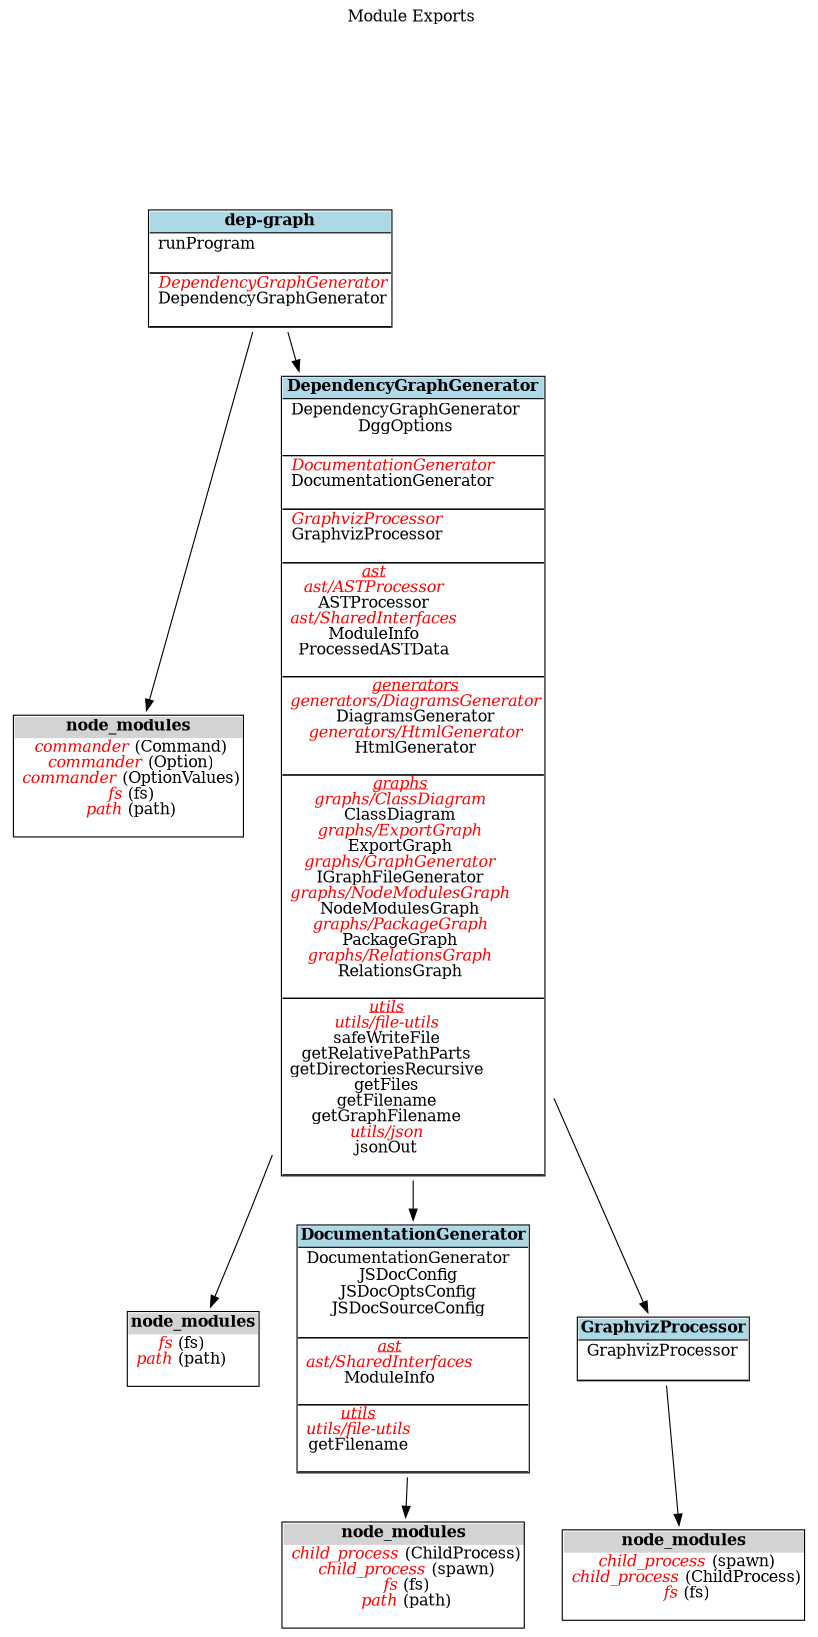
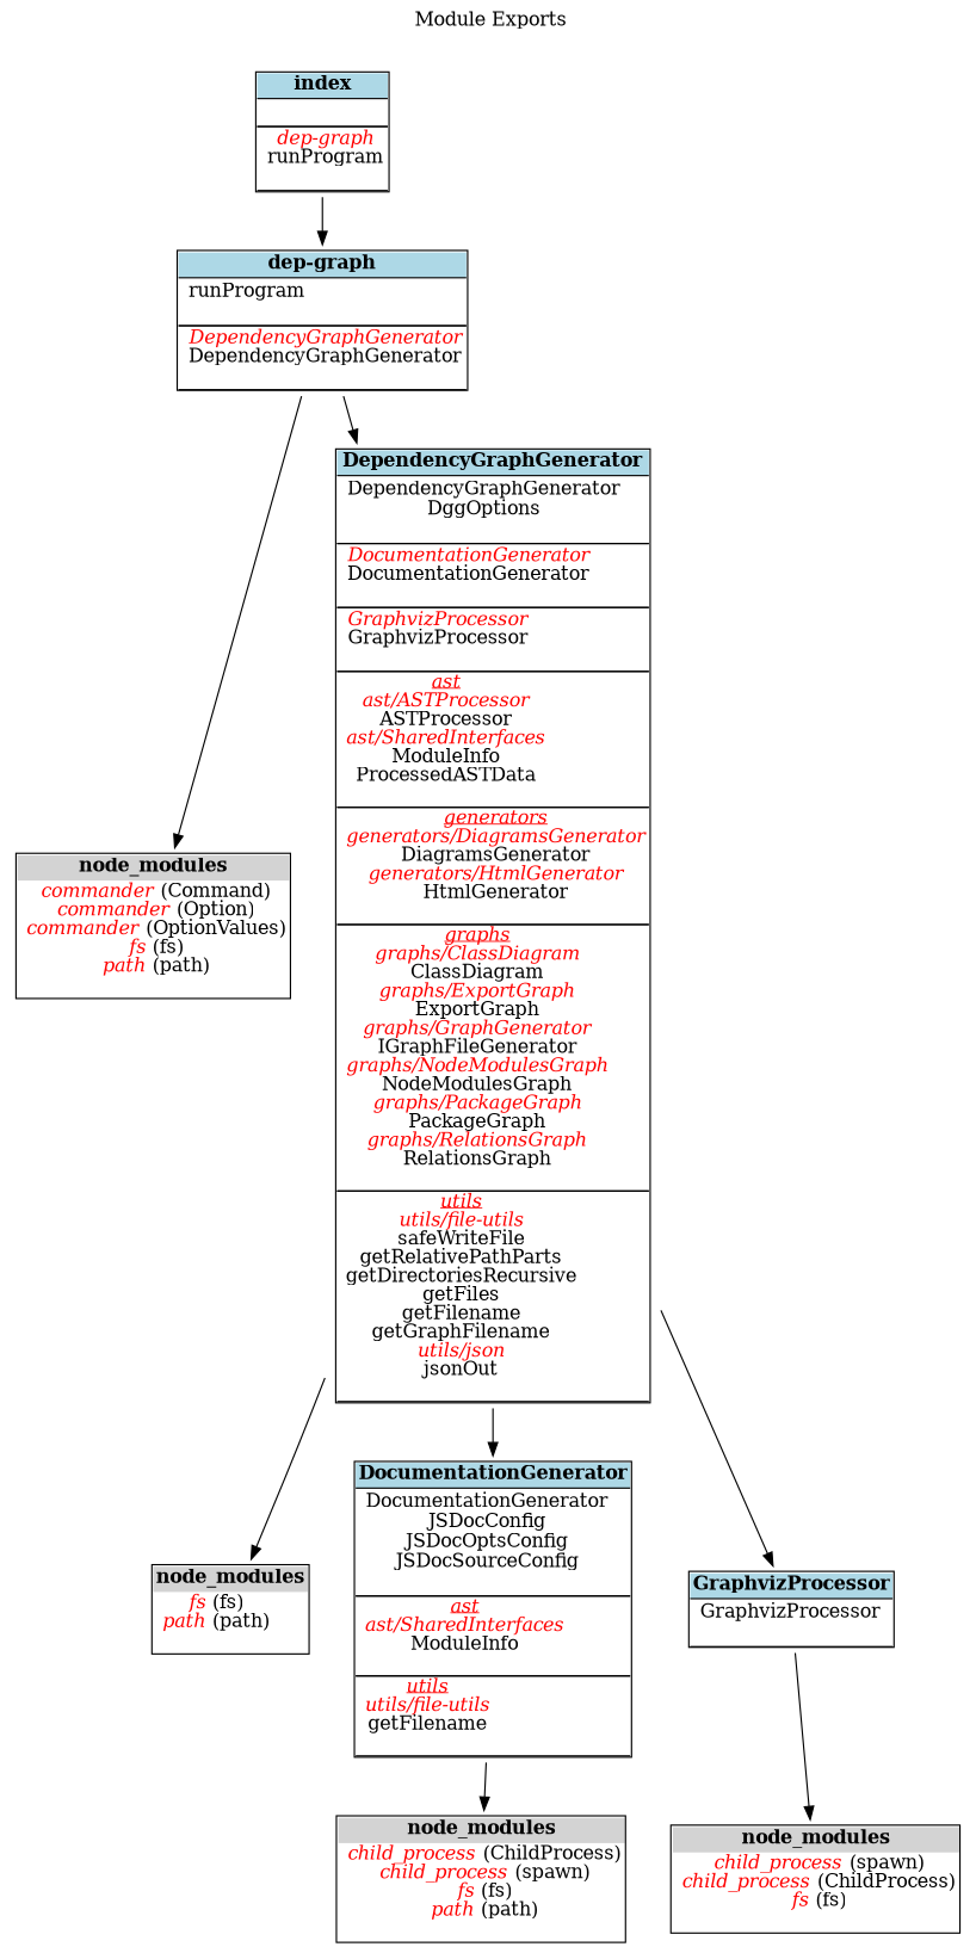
  digraph {
    label=" Module Exports"
    labelloc=t
    node [shape=none]
    n1 [label=<<TABLE cellspacing="0" cellborder="0" align="left"> <TR><TD bgcolor="lightblue" align="center"><B>dep-graph</B></TD></TR> <TR><TD BORDER="1" SIDES="TB" align="left"> runProgram<BR/> </TD></TR> <TR><TD BORDER="1" SIDES="TB" align="left"> <font color="red"><I>DependencyGraphGenerator</I></font><BR/> DependencyGraphGenerator<BR/> </TD></TR> </TABLE>>]
    n2 [label=<<TABLE cellspacing="0" cellborder="0" align="left"> <TR><TD bgcolor="lightgrey" align="center"><B>node_modules</B></TD></TR> <TR><TD align="left"> <font color="red"><I>commander</I></font> (Command)<BR/> <font color="red"><I>commander</I></font> (Option)<BR/> <font color="red"><I>commander</I></font> (OptionValues)<BR/> <font color="red"><I>fs</I></font> (fs)<BR/> <font color="red"><I>path</I></font> (path)<BR/> </TD></TR> </TABLE>>]
    n3 [label=<<TABLE cellspacing="0" cellborder="0" align="left"> <TR><TD bgcolor="lightblue" align="center"><B>DependencyGraphGenerator</B></TD></TR> <TR><TD BORDER="1" SIDES="TB" align="left"> DependencyGraphGenerator<BR/> DggOptions<BR/> </TD></TR> <TR><TD BORDER="1" SIDES="TB" align="left"> <font color="red"><I>DocumentationGenerator</I></font><BR/> DocumentationGenerator<BR/> </TD></TR> <TR><TD BORDER="1" SIDES="TB" align="left"> <font color="red"><I>GraphvizProcessor</I></font><BR/> GraphvizProcessor<BR/> </TD></TR> <TR><TD BORDER="1" SIDES="TB" cellpadding="1" align="left" HREF="diagrams.html#ast" TARGET="_top"> <font color="red"><I><U>ast</U></I></font><BR/> <font color="red"><I>ast/ASTProcessor</I></font><BR/> ASTProcessor<BR/> <font color="red"><I>ast/SharedInterfaces</I></font><BR/> ModuleInfo<BR/> ProcessedASTData<BR/> </TD></TR> <TR><TD BORDER="1" SIDES="TB" cellpadding="1" align="left" HREF="diagrams.html#generators" TARGET="_top"> <font color="red"><I><U>generators</U></I></font><BR/> <font color="red"><I>generators/DiagramsGenerator</I></font><BR/> DiagramsGenerator<BR/> <font color="red"><I>generators/HtmlGenerator</I></font><BR/> HtmlGenerator<BR/> </TD></TR> <TR><TD BORDER="1" SIDES="TB" cellpadding="1" align="left" HREF="diagrams.html#graphs" TARGET="_top"> <font color="red"><I><U>graphs</U></I></font><BR/> <font color="red"><I>graphs/ClassDiagram</I></font><BR/> ClassDiagram<BR/> <font color="red"><I>graphs/ExportGraph</I></font><BR/> ExportGraph<BR/> <font color="red"><I>graphs/GraphGenerator</I></font><BR/> IGraphFileGenerator<BR/> <font color="red"><I>graphs/NodeModulesGraph</I></font><BR/> NodeModulesGraph<BR/> <font color="red"><I>graphs/PackageGraph</I></font><BR/> PackageGraph<BR/> <font color="red"><I>graphs/RelationsGraph</I></font><BR/> RelationsGraph<BR/> </TD></TR> <TR><TD BORDER="1" SIDES="TB" cellpadding="1" align="left" HREF="diagrams.html#utils" TARGET="_top"> <font color="red"><I><U>utils</U></I></font><BR/> <font color="red"><I>utils/file-utils</I></font><BR/> safeWriteFile<BR/> getRelativePathParts<BR/> getDirectoriesRecursive<BR/> getFiles<BR/> getFilename<BR/> getGraphFilename<BR/> <font color="red"><I>utils/json</I></font><BR/> jsonOut<BR/> </TD></TR> </TABLE>>]
    n4 [label=<<TABLE cellspacing="0" cellborder="0" align="left"> <TR><TD bgcolor="lightgrey" align="center"><B>node_modules</B></TD></TR> <TR><TD align="left"> <font color="red"><I>fs</I></font> (fs)<BR/> <font color="red"><I>path</I></font> (path)<BR/> </TD></TR> </TABLE>>]
    n5 [label=<<TABLE cellspacing="0" cellborder="0" align="left"> <TR><TD bgcolor="lightblue" align="center"><B>DocumentationGenerator</B></TD></TR> <TR><TD BORDER="1" SIDES="TB" align="left"> DocumentationGenerator<BR/> JSDocConfig<BR/> JSDocOptsConfig<BR/> JSDocSourceConfig<BR/> </TD></TR> <TR><TD BORDER="1" SIDES="TB" cellpadding="1" align="left" HREF="diagrams.html#ast" TARGET="_top"> <font color="red"><I><U>ast</U></I></font><BR/> <font color="red"><I>ast/SharedInterfaces</I></font><BR/> ModuleInfo<BR/> </TD></TR> <TR><TD BORDER="1" SIDES="TB" cellpadding="1" align="left" HREF="diagrams.html#utils" TARGET="_top"> <font color="red"><I><U>utils</U></I></font><BR/> <font color="red"><I>utils/file-utils</I></font><BR/> getFilename<BR/> </TD></TR> </TABLE>>]
    n6 [label=<<TABLE cellspacing="0" cellborder="0" align="left"> <TR><TD bgcolor="lightblue" align="center"><B>GraphvizProcessor</B></TD></TR> <TR><TD BORDER="1" SIDES="TB" align="left"> GraphvizProcessor<BR/> </TD></TR> </TABLE>>]
    n7 [label=<<TABLE cellspacing="0" cellborder="0" align="left"> <TR><TD bgcolor="lightgrey" align="center"><B>node_modules</B></TD></TR> <TR><TD align="left"> <font color="red"><I>child_process</I></font> (ChildProcess)<BR/> <font color="red"><I>child_process</I></font> (spawn)<BR/> <font color="red"><I>fs</I></font> (fs)<BR/> <font color="red"><I>path</I></font> (path)<BR/> </TD></TR> </TABLE>>]
    n8 [label=<<TABLE cellspacing="0" cellborder="0" align="left"> <TR><TD bgcolor="lightgrey" align="center"><B>node_modules</B></TD></TR> <TR><TD align="left"> <font color="red"><I>child_process</I></font> (spawn)<BR/> <font color="red"><I>child_process</I></font> (ChildProcess)<BR/> <font color="red"><I>fs</I></font> (fs)<BR/> </TD></TR> </TABLE>>]
+   n9 [label=<<TABLE cellspacing="0" cellborder="0" align="left"> <TR><TD bgcolor="lightblue" align="center"><B>index</B></TD></TR> <TR><TD BORDER="1" SIDES="TB" align="left"> </TD></TR> <TR><TD BORDER="1" SIDES="TB" align="left"> <font color="red"><I>dep-graph</I></font><BR/> runProgram<BR/> </TD></TR> </TABLE>>]
    n1 -> n2
    n1 -> n3
    n3 -> n4
    n3 -> n5
    n3 -> n6
    n5 -> n7
    n6 -> n8
+   n9 -> n1
  }
